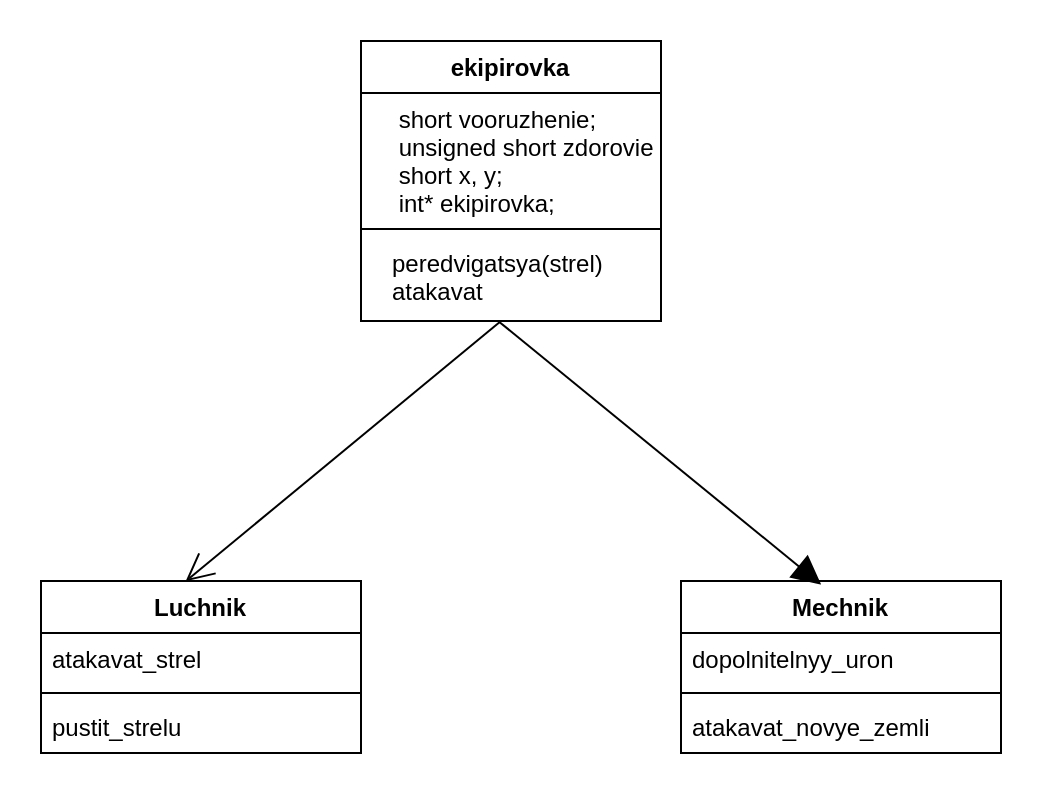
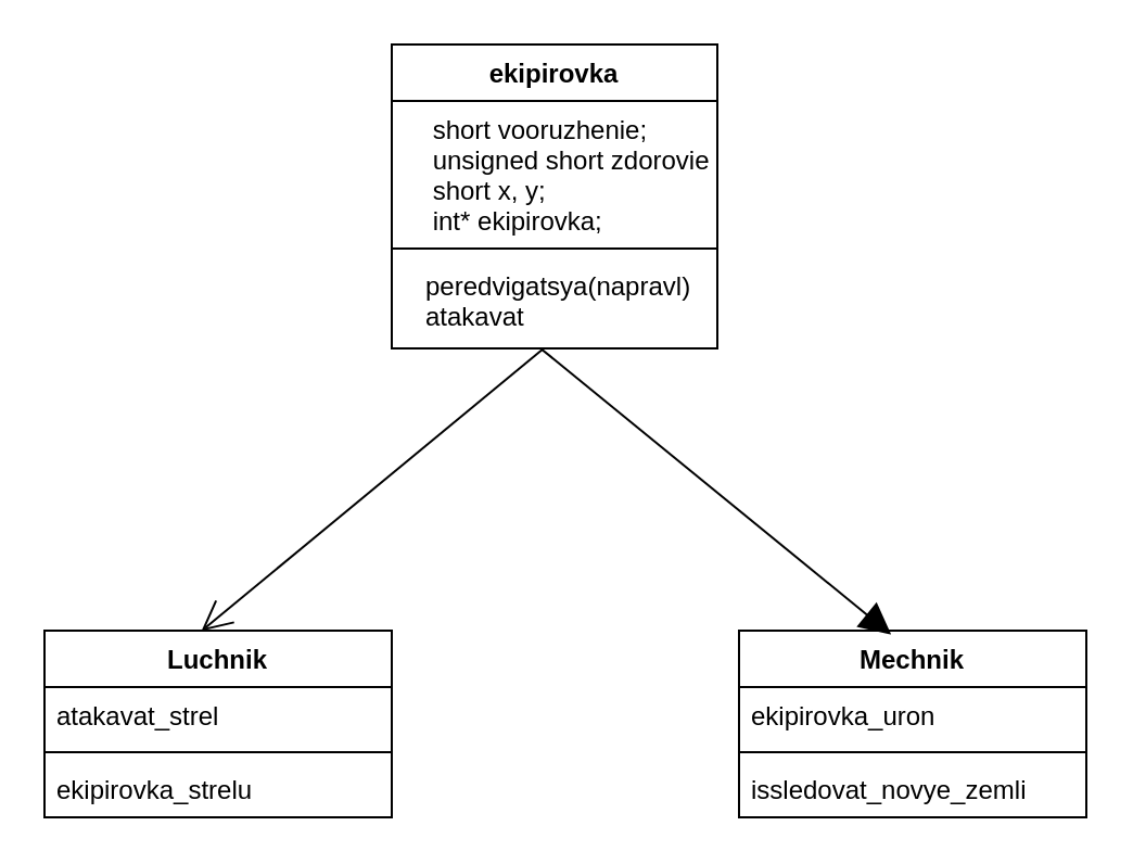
  <mxCell id="0" />
  <mxCell id="1" parent="0" />
  <mxCell id="2" value="Luchnik" style="swimlane;fontStyle=1;align=center;verticalAlign=top;childLayout=stackLayout;horizontal=1;startSize=26;horizontalStack=0;resizeParent=1;resizeParentMax=0;resizeLast=0;collapsible=1;marginBottom=0;" vertex="1" parent="1"><mxGeometry x="20" y="290" width="160" height="86" as="geometry" /></mxCell>
  <mxCell id="3" value="atakavat_strel" style="text;strokeColor=none;fillColor=none;align=left;verticalAlign=top;spacingLeft=4;spacingRight=4;overflow=hidden;rotatable=0;points=[[0,0.5],[1,0.5]];portConstraint=eastwest;" vertex="1" parent="2"><mxGeometry y="26" width="160" height="26" as="geometry" /></mxCell>
  <mxCell id="4" value="" style="line;strokeWidth=1;fillColor=none;align=left;verticalAlign=middle;spacingTop=-1;spacingLeft=3;spacingRight=3;rotatable=0;labelPosition=right;points=[];portConstraint=eastwest;" vertex="1" parent="2"><mxGeometry y="52" width="160" height="8" as="geometry" /></mxCell>
- <mxCell id="5" value="pustit_strelu" style="text;strokeColor=none;fillColor=none;align=left;verticalAlign=top;spacingLeft=4;spacingRight=4;overflow=hidden;rotatable=0;points=[[0,0.5],[1,0.5]];portConstraint=eastwest;" vertex="1" parent="2"><mxGeometry y="60" width="160" height="26" as="geometry" /></mxCell>
+ <mxCell id="5" value="ekipirovka_strelu" style="text;strokeColor=none;fillColor=none;align=left;verticalAlign=top;spacingLeft=4;spacingRight=4;overflow=hidden;rotatable=0;points=[[0,0.5],[1,0.5]];portConstraint=eastwest;" vertex="1" parent="2"><mxGeometry y="60" width="160" height="26" as="geometry" /></mxCell>
  <mxCell id="6" value="Mechnik" style="swimlane;fontStyle=1;align=center;verticalAlign=top;childLayout=stackLayout;horizontal=1;startSize=26;horizontalStack=0;resizeParent=1;resizeParentMax=0;resizeLast=0;collapsible=1;marginBottom=0;" vertex="1" parent="1"><mxGeometry x="340" y="290" width="160" height="86" as="geometry" /></mxCell>
- <mxCell id="7" value="dopolnitelnyy_uron" style="text;strokeColor=none;fillColor=none;align=left;verticalAlign=top;spacingLeft=4;spacingRight=4;overflow=hidden;rotatable=0;points=[[0,0.5],[1,0.5]];portConstraint=eastwest;" vertex="1" parent="6"><mxGeometry y="26" width="160" height="26" as="geometry" /></mxCell>
+ <mxCell id="7" value="ekipirovka_uron" style="text;strokeColor=none;fillColor=none;align=left;verticalAlign=top;spacingLeft=4;spacingRight=4;overflow=hidden;rotatable=0;points=[[0,0.5],[1,0.5]];portConstraint=eastwest;" vertex="1" parent="6"><mxGeometry y="26" width="160" height="26" as="geometry" /></mxCell>
  <mxCell id="8" value="" style="line;strokeWidth=1;fillColor=none;align=left;verticalAlign=middle;spacingTop=-1;spacingLeft=3;spacingRight=3;rotatable=0;labelPosition=right;points=[];portConstraint=eastwest;" vertex="1" parent="6"><mxGeometry y="52" width="160" height="8" as="geometry" /></mxCell>
- <mxCell id="9" value="atakavat_novye_zemli" style="text;strokeColor=none;fillColor=none;align=left;verticalAlign=top;spacingLeft=4;spacingRight=4;overflow=hidden;rotatable=0;points=[[0,0.5],[1,0.5]];portConstraint=eastwest;" vertex="1" parent="6"><mxGeometry y="60" width="160" height="26" as="geometry" /></mxCell>
+ <mxCell id="9" value="issledovat_novye_zemli" style="text;strokeColor=none;fillColor=none;align=left;verticalAlign=top;spacingLeft=4;spacingRight=4;overflow=hidden;rotatable=0;points=[[0,0.5],[1,0.5]];portConstraint=eastwest;" vertex="1" parent="6"><mxGeometry y="60" width="160" height="26" as="geometry" /></mxCell>
  <mxCell id="10" value="ekipirovka" style="swimlane;fontStyle=1;align=center;verticalAlign=top;childLayout=stackLayout;horizontal=1;startSize=26;horizontalStack=0;resizeParent=1;resizeParentMax=0;resizeLast=0;collapsible=1;marginBottom=0;" vertex="1" parent="1"><mxGeometry x="180" y="20" width="150" height="140" as="geometry" /></mxCell>
  <mxCell id="11" value="    short vooruzhenie;&#10;    unsigned short zdorovie;&#10;    short x, y;&#10;    int* ekipirovka;" style="text;strokeColor=none;fillColor=none;align=left;verticalAlign=top;spacingLeft=4;spacingRight=4;overflow=hidden;rotatable=0;points=[[0,0.5],[1,0.5]];portConstraint=eastwest;" vertex="1" parent="10"><mxGeometry y="26" width="150" height="64" as="geometry" /></mxCell>
  <mxCell id="12" value="" style="line;strokeWidth=1;fillColor=none;align=left;verticalAlign=middle;spacingTop=-1;spacingLeft=3;spacingRight=3;rotatable=0;labelPosition=right;points=[];portConstraint=eastwest;" vertex="1" parent="10"><mxGeometry y="90" width="150" height="8" as="geometry" /></mxCell>
- <mxCell id="13" value="   peredvigatsya(strel)&#10;   atakavat&#10;    " style="text;strokeColor=none;fillColor=none;align=left;verticalAlign=top;spacingLeft=4;spacingRight=4;overflow=hidden;rotatable=0;points=[[0,0.5],[1,0.5]];portConstraint=eastwest;" vertex="1" parent="10"><mxGeometry y="98" width="150" height="42" as="geometry" /></mxCell>
+ <mxCell id="13" value="   peredvigatsya(napravl)&#10;   atakavat&#10;    " style="text;strokeColor=none;fillColor=none;align=left;verticalAlign=top;spacingLeft=4;spacingRight=4;overflow=hidden;rotatable=0;points=[[0,0.5],[1,0.5]];portConstraint=eastwest;" vertex="1" parent="10"><mxGeometry y="98" width="150" height="42" as="geometry" /></mxCell>
  <mxCell id="14" value="" style="endArrow=open;endFill=1;endSize=12;html=1;rounded=0;entryX=0.452;entryY=0.002;entryDx=0;entryDy=0;entryPerimeter=0;" edge="1" parent="1" target="2"><mxGeometry width="160" relative="1" as="geometry"><mxPoint x="250" y="160" as="sourcePoint" /><mxPoint x="350" y="270" as="targetPoint" /></mxGeometry></mxCell>
  <mxCell id="15" value="" style="endArrow=block;endFill=1;endSize=12;html=1;rounded=0;exitX=0.459;exitY=1.005;exitDx=0;exitDy=0;exitPerimeter=0;entryX=0.438;entryY=0.021;entryDx=0;entryDy=0;entryPerimeter=0;" edge="1" parent="1" source="13" target="6"><mxGeometry width="160" relative="1" as="geometry"><mxPoint x="290" y="210" as="sourcePoint" /><mxPoint x="450" y="210" as="targetPoint" /></mxGeometry></mxCell>
